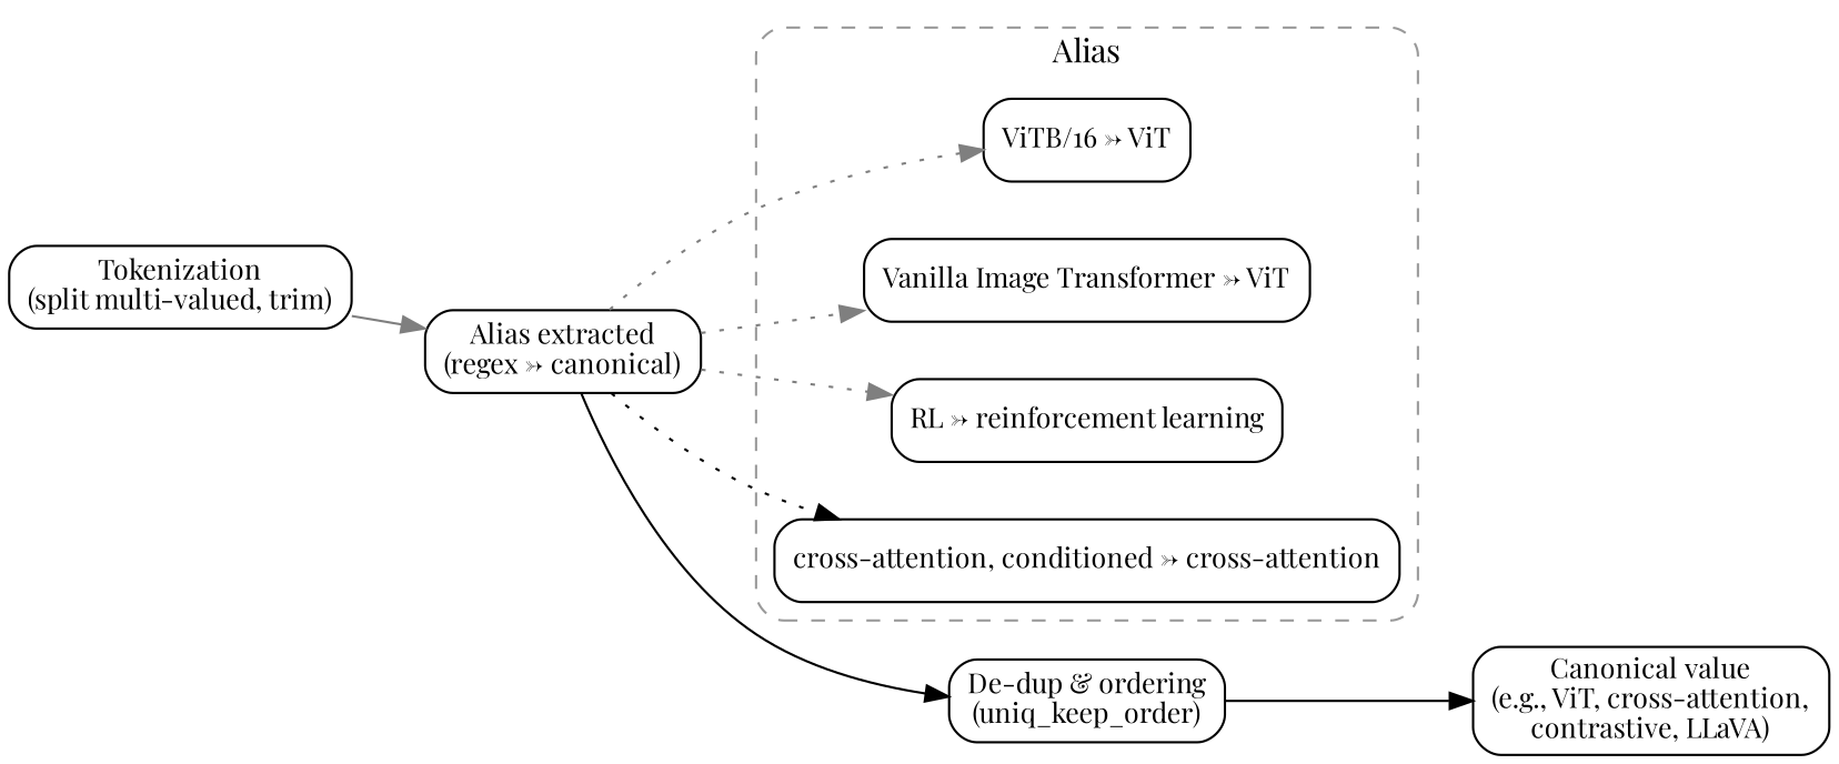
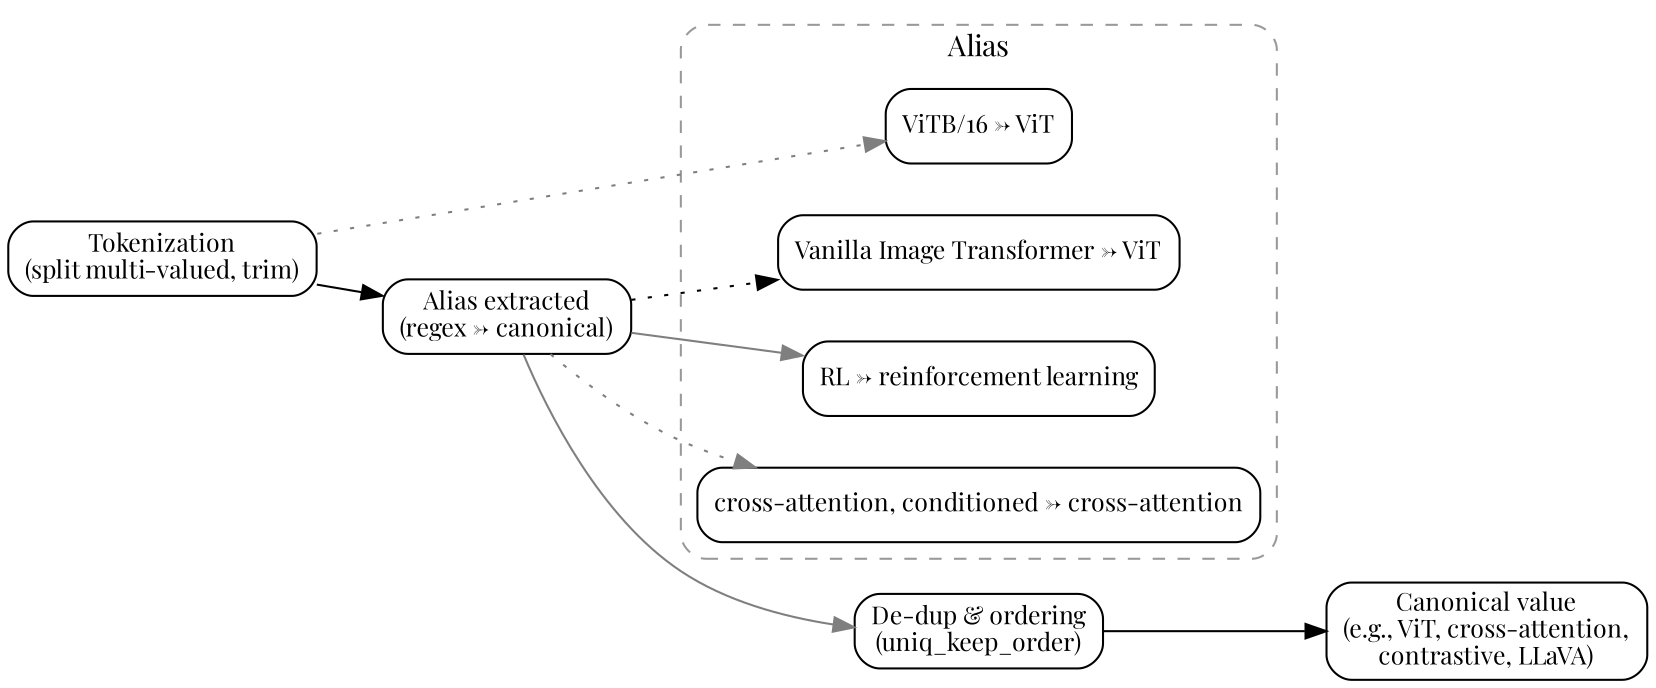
  digraph {
    fontname="Playfair Display"
    nodesep=0.35
    rankdir=LR
    ranksep=0.45
    node [color=black fillcolor=white fontname="Playfair Display" fontsize=12 shape=box style="rounded,filled"]
    edge [fontname="Playfair Display" color=gray50 style=dotted]
    n1 [label="Vanilla Image Transformer → ViT"]
    n2 [label="ViTB/16 → ViT"]
    n3 [label="cross-attention, conditioned → cross-attention"]
    n4 [label="RL → reinforcement learning"]
    n5 [label="Tokenization\n(split multi-valued, trim)"]
    n6 [label="Alias extracted\n(regex → canonical)"]
    n7 [label="De-dup & ordering\n(uniq_keep_order)"]
    n8 [label="Canonical value\n(e.g., ViT, cross-attention,\ncontrastive, LLaVA)"]
    subgraph cluster_1 {
      color=gray60
      label=Alias
      style="rounded,dashed"
      n1
      n2
      n3
      n4
    }
-   n5 -> n6 [style=""]
-   n6 -> n1
-   n6 -> n2
-   n6 -> n3 [color=black]
-   n6 -> n4
-   n6 -> n7 [color="" style=""]
+   n5 -> n6 [color="" style=""]
+   n6 -> n1 [color=black]
+   n5 -> n2
+   n6 -> n3
+   n6 -> n4 [style=solid]
+   n6 -> n7 [style=""]
    n7 -> n8 [color="" style=""]
  }
